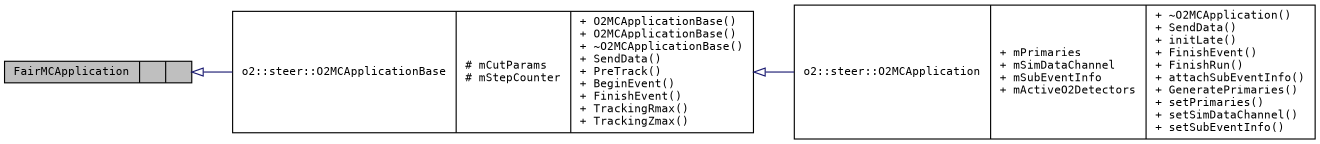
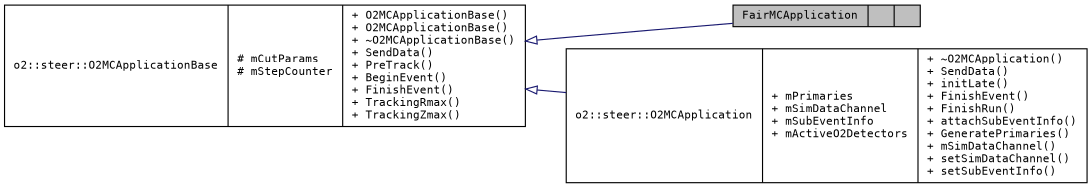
  digraph {
    fontname="DejaVu Sans Mono"
    rankdir=LR
    node [color=black fontname="DejaVu Sans Mono" fontsize=10 shape=record]
    edge [arrowtail=onormal color=midnightblue dir=back fontname="DejaVu Sans Mono" fontsize=10 labelfontname=Helvetica labelfontsize=10 style=solid]
    n1 [fillcolor=grey75 fontcolor=black height=0.2 label="{FairMCApplication\n||}" style=filled width=0.4]
    n2 [height=0.2 label="{o2::steer::O2MCApplicationBase\n|# mCutParams\l# mStepCounter\l|+ O2MCApplicationBase()\l+ O2MCApplicationBase()\l+ ~O2MCApplicationBase()\l+ SendData()\l+ PreTrack()\l+ BeginEvent()\l+ FinishEvent()\l+ TrackingRmax()\l+ TrackingZmax()\l}" width=0.4]
-   n3 [height=0.2 label="{o2::steer::O2MCApplication\n|+ mPrimaries\l+ mSimDataChannel\l+ mSubEventInfo\l+ mActiveO2Detectors\l|+ ~O2MCApplication()\l+ SendData()\l+ initLate()\l+ FinishEvent()\l+ FinishRun()\l+ attachSubEventInfo()\l+ GeneratePrimaries()\l+ setPrimaries()\l+ setSimDataChannel()\l+ setSubEventInfo()\l}" width=0.4]
-   n1 -> n2
+   n3 [height=0.2 label="{o2::steer::O2MCApplication\n|+ mPrimaries\l+ mSimDataChannel\l+ mSubEventInfo\l+ mActiveO2Detectors\l|+ ~O2MCApplication()\l+ SendData()\l+ initLate()\l+ FinishEvent()\l+ FinishRun()\l+ attachSubEventInfo()\l+ GeneratePrimaries()\l+ mSimDataChannel()\l+ setSimDataChannel()\l+ setSubEventInfo()\l}" width=0.4]
+   n2 -> n1
    n2 -> n3
  }
